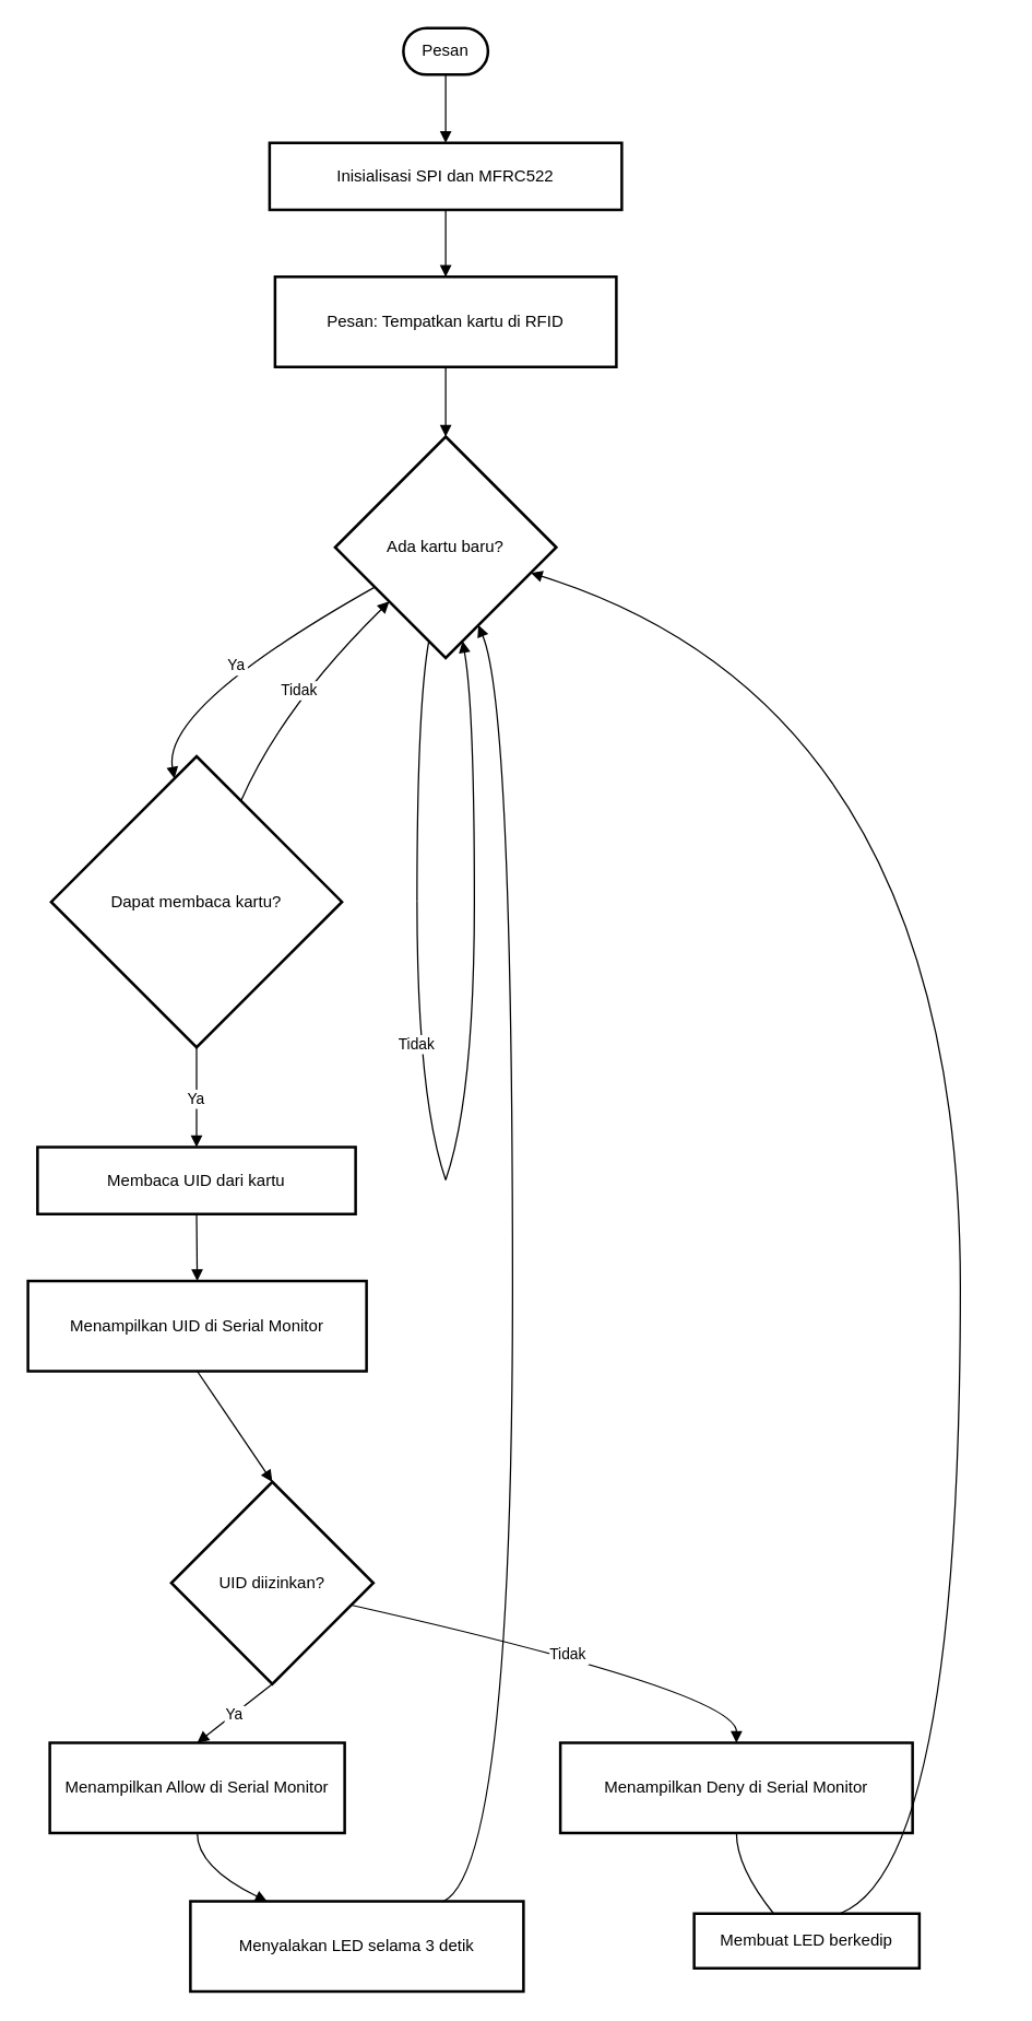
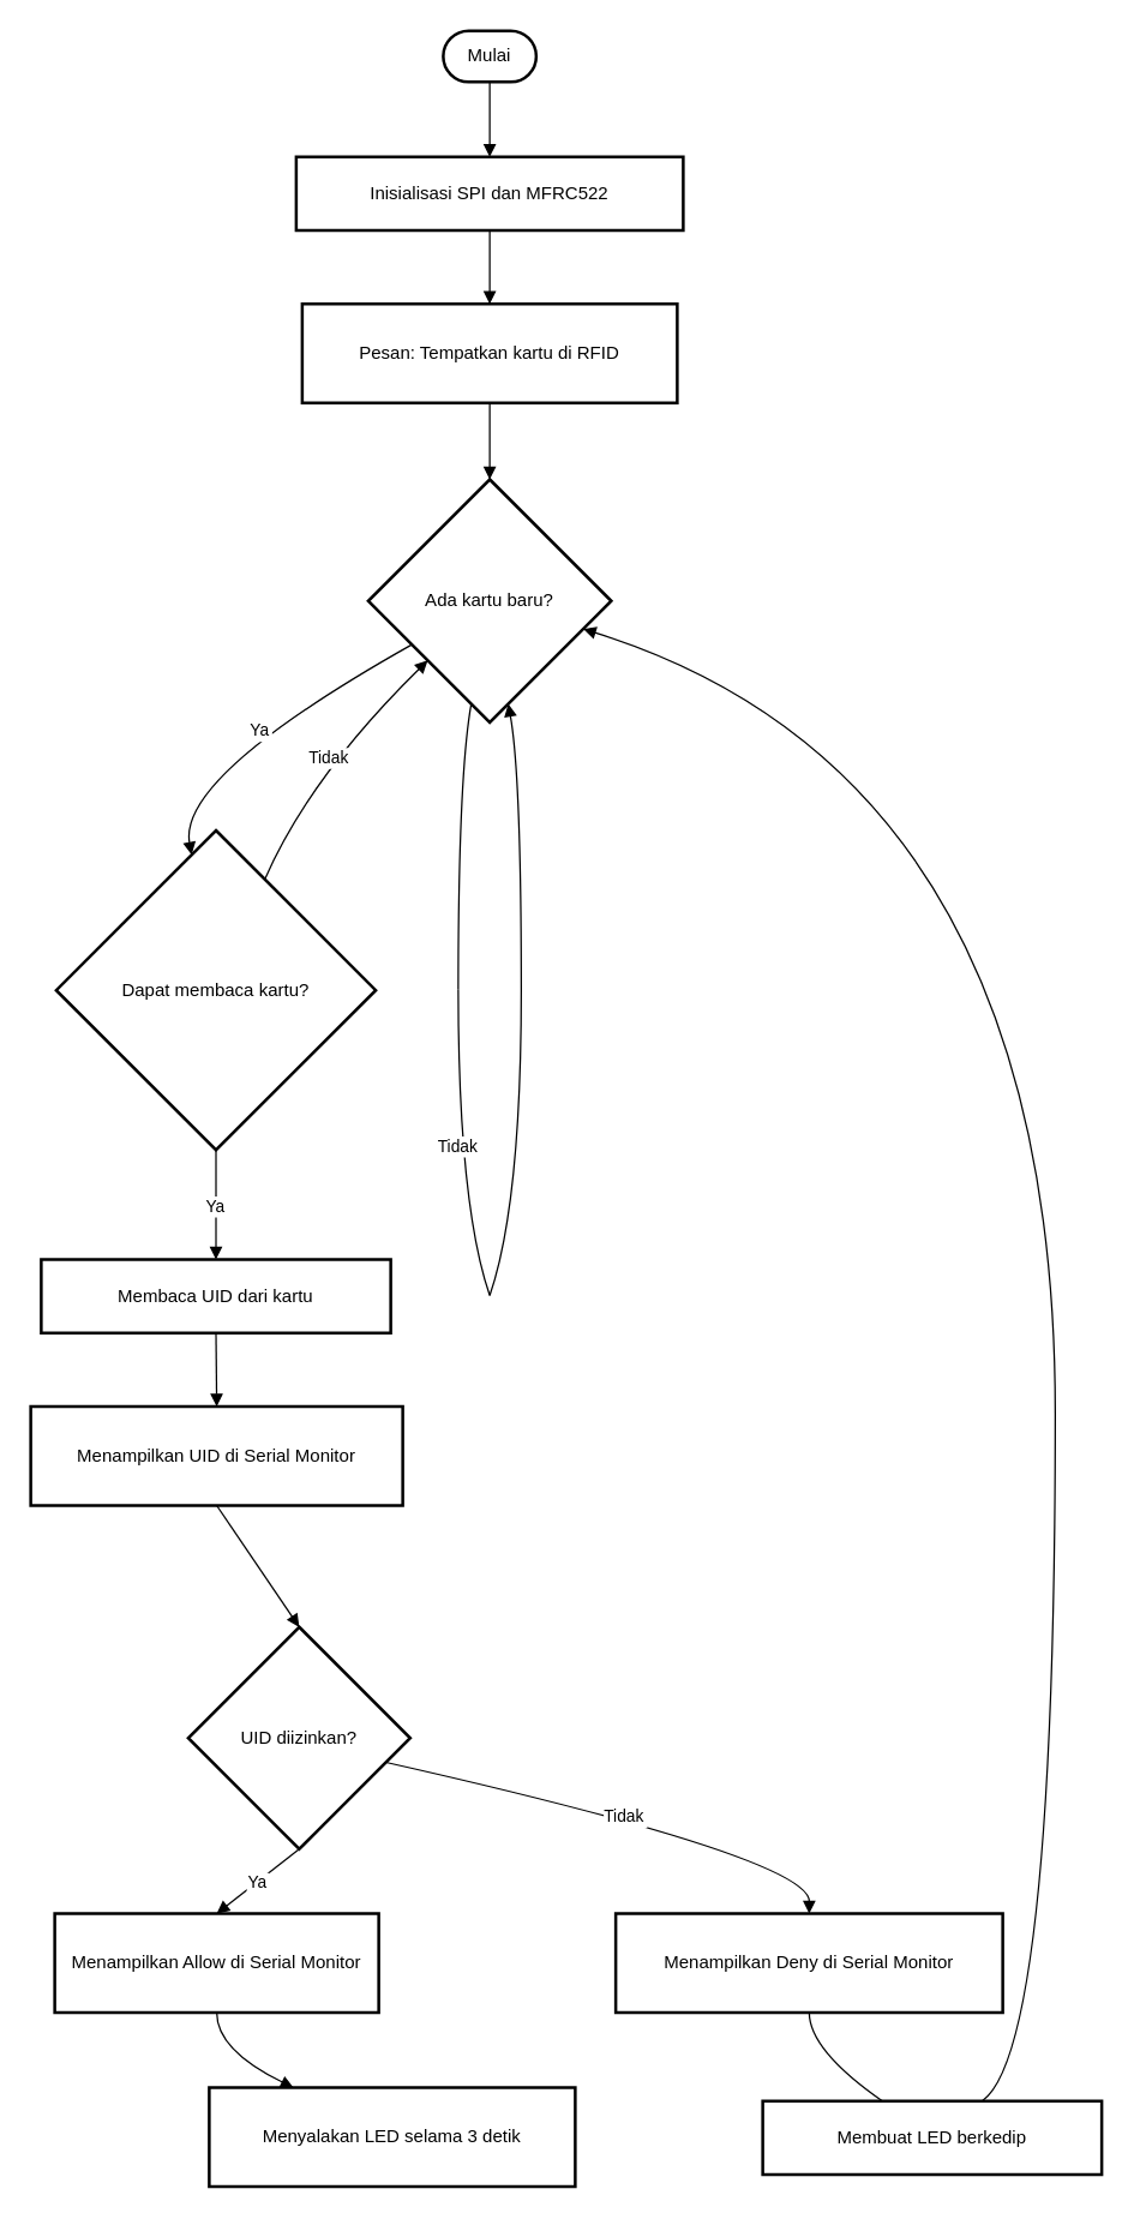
  <mxCell id="0" />
  <mxCell id="1" parent="0" />
- <mxCell id="2" value="Pesan" style="rounded=1;whiteSpace=wrap;arcSize=50;strokeWidth=2;" vertex="1" parent="1"><mxGeometry x="295" y="20" width="62" height="34" as="geometry" /></mxCell>
+ <mxCell id="2" value="Mulai" style="rounded=1;whiteSpace=wrap;arcSize=50;strokeWidth=2;" vertex="1" parent="1"><mxGeometry x="295" y="20" width="62" height="34" as="geometry" /></mxCell>
  <mxCell id="3" value="Inisialisasi SPI dan MFRC522" style="whiteSpace=wrap;strokeWidth=2;" vertex="1" parent="1"><mxGeometry x="197" y="104" width="258" height="49" as="geometry" /></mxCell>
  <mxCell id="4" value="Pesan: Tempatkan kartu di RFID" style="whiteSpace=wrap;strokeWidth=2;" vertex="1" parent="1"><mxGeometry x="201" y="202" width="250" height="66" as="geometry" /></mxCell>
  <mxCell id="5" value="Ada kartu baru?" style="rhombus;strokeWidth=2;whiteSpace=wrap;" vertex="1" parent="1"><mxGeometry x="245" y="319" width="162" height="162" as="geometry" /></mxCell>
  <mxCell id="6" value="Dapat membaca kartu?" style="rhombus;strokeWidth=2;whiteSpace=wrap;" vertex="1" parent="1"><mxGeometry x="37" y="553" width="213" height="213" as="geometry" /></mxCell>
  <mxCell id="7" value="Membaca UID dari kartu" style="whiteSpace=wrap;strokeWidth=2;" vertex="1" parent="1"><mxGeometry x="27" y="839" width="233" height="49" as="geometry" /></mxCell>
  <mxCell id="8" value="Menampilkan UID di Serial Monitor" style="whiteSpace=wrap;strokeWidth=2;" vertex="1" parent="1"><mxGeometry x="20" y="937" width="248" height="66" as="geometry" /></mxCell>
  <mxCell id="9" value="UID diizinkan?" style="rhombus;strokeWidth=2;whiteSpace=wrap;" vertex="1" parent="1"><mxGeometry x="125" y="1084" width="148" height="148" as="geometry" /></mxCell>
  <mxCell id="10" value="Menampilkan Allow di Serial Monitor" style="whiteSpace=wrap;strokeWidth=2;" vertex="1" parent="1"><mxGeometry x="36" y="1275" width="216" height="66" as="geometry" /></mxCell>
  <mxCell id="11" value="Menyalakan LED selama 3 detik" style="whiteSpace=wrap;strokeWidth=2;" vertex="1" parent="1"><mxGeometry x="139" y="1391" width="244" height="66" as="geometry" /></mxCell>
  <mxCell id="12" value="Menampilkan Deny di Serial Monitor" style="whiteSpace=wrap;strokeWidth=2;" vertex="1" parent="1"><mxGeometry x="410" y="1275" width="258" height="66" as="geometry" /></mxCell>
- <mxCell id="13" value="Membuat LED berkedip" style="whiteSpace=wrap;strokeWidth=2;" vertex="1" parent="1"><mxGeometry x="508" y="1400" width="165" height="40" as="geometry" /></mxCell>
+ <mxCell id="13" value="Membuat LED berkedip" style="whiteSpace=wrap;strokeWidth=2;" vertex="1" parent="1"><mxGeometry x="508" y="1400" width="226" height="49" as="geometry" /></mxCell>
  <mxCell id="14" value="" style="whiteSpace=wrap;strokeWidth=2;" vertex="1" parent="1"><mxGeometry x="305" y="659" as="geometry" /></mxCell>
  <mxCell id="15" value="" style="whiteSpace=wrap;strokeWidth=2;" vertex="1" parent="1"><mxGeometry x="326" y="863" as="geometry" /></mxCell>
  <mxCell id="16" value="" style="curved=1;startArrow=none;endArrow=block;exitX=0.5;exitY=0.99;entryX=0.5;entryY=-0.01;rounded=0;" edge="1" parent="1" source="2" target="3"><mxGeometry relative="1" as="geometry"><Array as="points" /></mxGeometry></mxCell>
  <mxCell id="17" value="" style="curved=1;startArrow=none;endArrow=block;exitX=0.5;exitY=0.99;entryX=0.5;entryY=0.01;rounded=0;" edge="1" parent="1" source="3" target="4"><mxGeometry relative="1" as="geometry"><Array as="points" /></mxGeometry></mxCell>
  <mxCell id="18" value="" style="curved=1;startArrow=none;endArrow=block;exitX=0.5;exitY=1.01;entryX=0.5;entryY=0;rounded=0;" edge="1" parent="1" source="4" target="5"><mxGeometry relative="1" as="geometry"><Array as="points" /></mxGeometry></mxCell>
  <mxCell id="19" value="" style="curved=1;startArrow=none;endArrow=none;exitX=0.41;exitY=1;entryX=Infinity;entryY=Infinity;rounded=0;" edge="1" parent="1" source="5" target="14"><mxGeometry relative="1" as="geometry"><Array as="points"><mxPoint x="305" y="517" /></Array></mxGeometry></mxCell>
  <mxCell id="20" value="Tidak" style="curved=1;startArrow=none;endArrow=none;exitX=Infinity;exitY=Infinity;entryX=Infinity;entryY=-Infinity;rounded=0;" edge="1" parent="1" source="14" target="15"><mxGeometry relative="1" as="geometry"><Array as="points"><mxPoint x="305" y="802" /></Array></mxGeometry></mxCell>
  <mxCell id="21" value="" style="curved=1;startArrow=none;endArrow=block;exitX=Infinity;exitY=-Infinity;entryX=0.59;entryY=1;rounded=0;" edge="1" parent="1" source="15" target="5"><mxGeometry relative="1" as="geometry"><Array as="points"><mxPoint x="347" y="802" /><mxPoint x="347" y="517" /></Array></mxGeometry></mxCell>
  <mxCell id="22" value="Ya" style="curved=1;startArrow=none;endArrow=block;exitX=0;exitY=0.78;entryX=0.41;entryY=0;rounded=0;" edge="1" parent="1" source="5" target="6"><mxGeometry relative="1" as="geometry"><Array as="points"><mxPoint x="118" y="517" /></Array></mxGeometry></mxCell>
  <mxCell id="23" value="Tidak" style="curved=1;startArrow=none;endArrow=block;exitX=0.72;exitY=0;entryX=0;entryY=0.98;rounded=0;" edge="1" parent="1" source="6" target="5"><mxGeometry relative="1" as="geometry"><Array as="points"><mxPoint x="206" y="517" /></Array></mxGeometry></mxCell>
  <mxCell id="24" value="Ya" style="curved=1;startArrow=none;endArrow=block;exitX=0.5;exitY=1;entryX=0.5;entryY=-0.01;rounded=0;" edge="1" parent="1" source="6" target="7"><mxGeometry relative="1" as="geometry"><Array as="points" /></mxGeometry></mxCell>
  <mxCell id="25" value="" style="curved=1;startArrow=none;endArrow=block;exitX=0.5;exitY=0.99;entryX=0.5;entryY=0;rounded=0;" edge="1" parent="1" source="7" target="8"><mxGeometry relative="1" as="geometry"><Array as="points" /></mxGeometry></mxCell>
  <mxCell id="26" value="" style="curved=1;startArrow=none;endArrow=block;exitX=0.5;exitY=1.01;entryX=0.5;entryY=0;rounded=0;" edge="1" parent="1" source="8" target="9"><mxGeometry relative="1" as="geometry"><Array as="points" /></mxGeometry></mxCell>
  <mxCell id="27" value="Ya" style="curved=1;startArrow=none;endArrow=block;exitX=0.5;exitY=1;entryX=0.5;entryY=-0.01;rounded=0;" edge="1" parent="1" source="9" target="10"><mxGeometry relative="1" as="geometry"><Array as="points" /></mxGeometry></mxCell>
  <mxCell id="28" value="" style="curved=1;startArrow=none;endArrow=block;exitX=0.5;exitY=1;entryX=0.23;entryY=0;rounded=0;" edge="1" parent="1" source="10" target="11"><mxGeometry relative="1" as="geometry"><Array as="points"><mxPoint x="144" y="1366" /></Array></mxGeometry></mxCell>
- <mxCell id="29" value="" style="curved=1;startArrow=none;endArrow=block;exitX=0.76;exitY=0;entryX=0.71;entryY=1;rounded=0;" edge="1" parent="1" source="11" target="5"><mxGeometry relative="1" as="geometry"><Array as="points"><mxPoint x="375" y="1366" /><mxPoint x="375" y="517" /></Array></mxGeometry></mxCell>
  <mxCell id="30" value="Tidak" style="curved=1;startArrow=none;endArrow=block;exitX=1;exitY=0.64;entryX=0.5;entryY=-0.01;rounded=0;" edge="1" parent="1" source="9" target="12"><mxGeometry relative="1" as="geometry"><Array as="points"><mxPoint x="539" y="1238" /></Array></mxGeometry></mxCell>
  <mxCell id="31" value="" style="curved=1;startArrow=none;endArrow=none;exitX=0.5;exitY=1;entryX=0.35;entryY=-0.01;rounded=0;" edge="1" parent="1" source="12" target="13"><mxGeometry relative="1" as="geometry"><Array as="points"><mxPoint x="539" y="1366" /></Array></mxGeometry></mxCell>
  <mxCell id="32" value="" style="curved=1;startArrow=none;endArrow=block;exitX=0.65;exitY=-0.01;entryX=1;entryY=0.65;rounded=0;" edge="1" parent="1" source="13" target="5"><mxGeometry relative="1" as="geometry"><Array as="points"><mxPoint x="703" y="1366" /><mxPoint x="703" y="517" /></Array></mxGeometry></mxCell>
